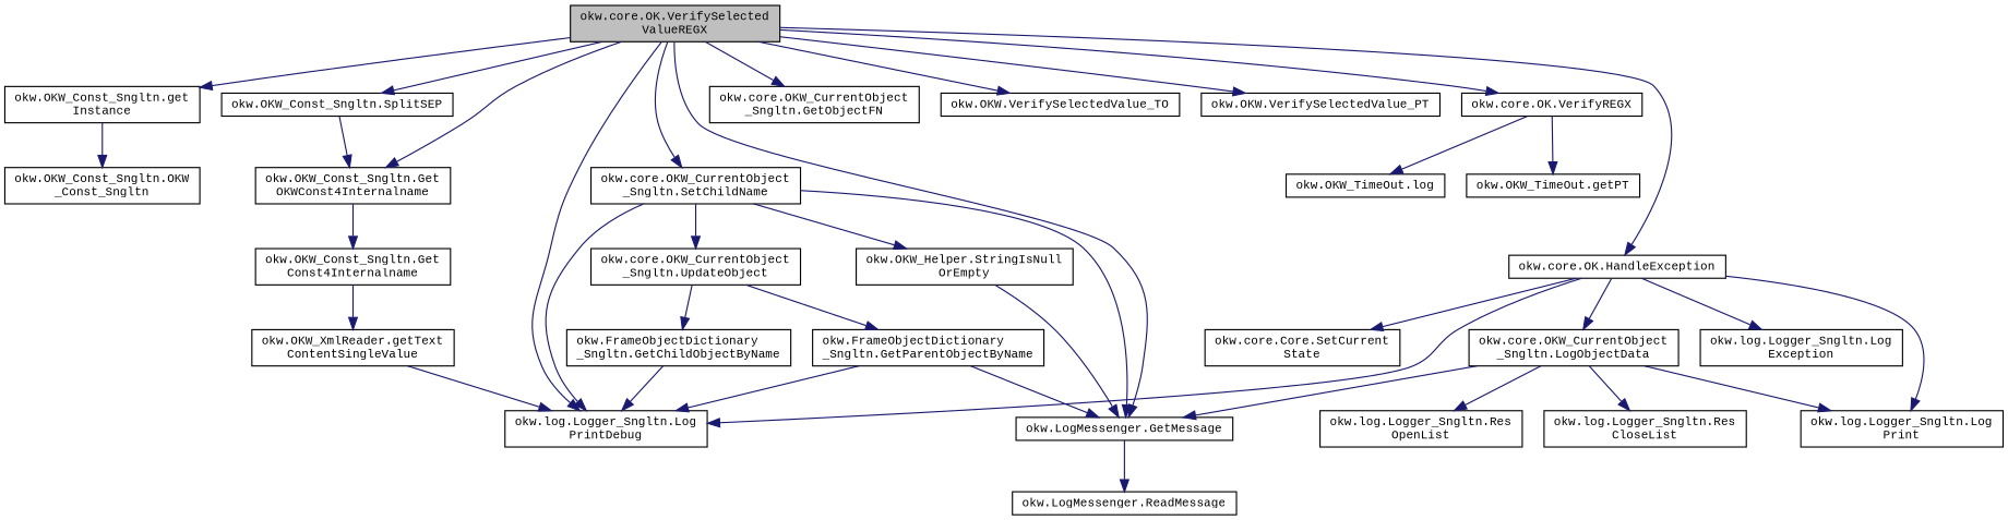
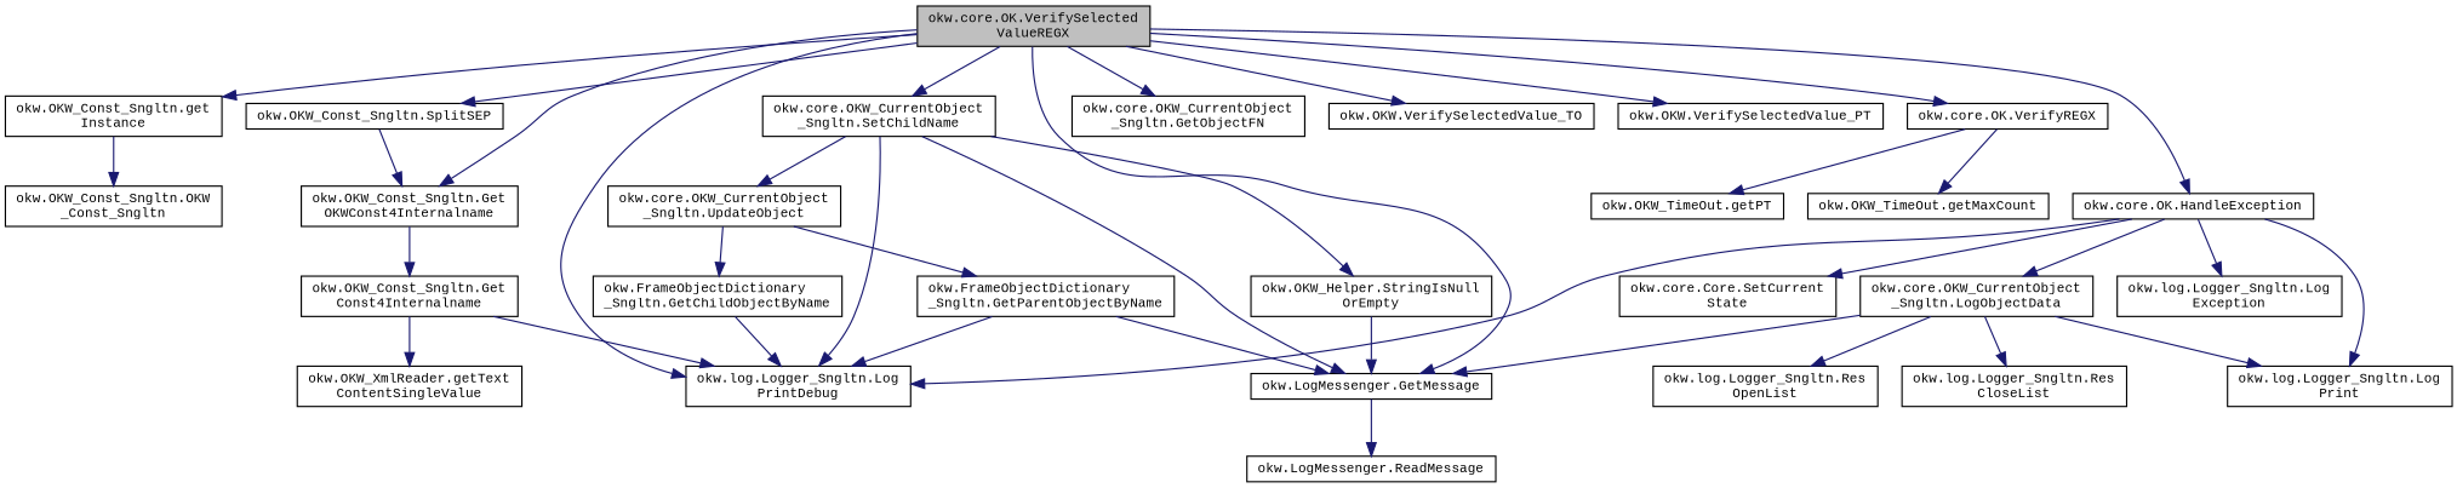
  digraph {
    fontname="Liberation Mono"
    rankdir=TB
    node [color=black fillcolor=white fontname="Liberation Mono" fontsize=10 shape=record style=filled]
    edge [color=midnightblue fontname="Liberation Mono" fontsize=10 labelfontname=Helvetica labelfontsize=10 style=solid]
    n1 [fillcolor=grey75 fontcolor=black height=0.2 label="okw.core.OK.VerifySelected\lValueREGX" width=0.4]
    n2 [height=0.2 label="okw.OKW_Const_Sngltn.get\lInstance" width=0.4]
    n3 [height=0.2 label="okw.OKW_Const_Sngltn.Get\lOKWConst4Internalname" width=0.4]
    n4 [height=0.2 label="okw.log.Logger_Sngltn.Log\lPrintDebug" width=0.4]
    n5 [height=0.2 label="okw.LogMessenger.GetMessage" width=0.4]
    n6 [height=0.2 label="okw.OKW_Const_Sngltn.SplitSEP" width=0.4]
    n7 [height=0.2 label="okw.core.OKW_CurrentObject\l_Sngltn.SetChildName" width=0.4]
    n8 [height=0.2 label="okw.core.OKW_CurrentObject\l_Sngltn.GetObjectFN" width=0.4]
    n9 [height=0.2 label="okw.OKW.VerifySelectedValue_TO" width=0.4]
    n10 [height=0.2 label="okw.OKW.VerifySelectedValue_PT" width=0.4]
    n11 [height=0.2 label="okw.core.OK.VerifyREGX" width=0.4]
    n12 [height=0.2 label="okw.core.OK.HandleException" width=0.4]
    n13 [height=0.2 label="okw.OKW_Const_Sngltn.OKW\l_Const_Sngltn" width=0.4]
    n14 [height=0.2 label="okw.OKW_Const_Sngltn.Get\lConst4Internalname" width=0.4]
    n15 [height=0.2 label="okw.LogMessenger.ReadMessage" width=0.4]
    n16 [height=0.2 label="okw.OKW_Helper.StringIsNull\lOrEmpty" width=0.4]
    n17 [height=0.2 label="okw.core.OKW_CurrentObject\l_Sngltn.UpdateObject" width=0.4]
-   n18 [height=0.2 label="okw.OKW_TimeOut.log" width=0.4]
+   n18 [height=0.2 label="okw.OKW_TimeOut.getMaxCount" width=0.4]
    n19 [height=0.2 label="okw.OKW_TimeOut.getPT" width=0.4]
    n20 [height=0.2 label="okw.log.Logger_Sngltn.Log\lPrint" width=0.4]
    n21 [height=0.2 label="okw.log.Logger_Sngltn.Log\lException" width=0.4]
    n22 [height=0.2 label="okw.core.OKW_CurrentObject\l_Sngltn.LogObjectData" width=0.4]
    n23 [height=0.2 label="okw.core.Core.SetCurrent\lState" width=0.4]
    n24 [height=0.2 label="okw.OKW_XmlReader.getText\lContentSingleValue" width=0.4]
    n25 [height=0.2 label="okw.FrameObjectDictionary\l_Sngltn.GetParentObjectByName" width=0.4]
    n26 [height=0.2 label="okw.FrameObjectDictionary\l_Sngltn.GetChildObjectByName" width=0.4]
    n27 [height=0.2 label="okw.log.Logger_Sngltn.Res\lOpenList" width=0.4]
    n28 [height=0.2 label="okw.log.Logger_Sngltn.Res\lCloseList" width=0.4]
    n1 -> n2
    n1 -> n3
    n1 -> n4
    n1 -> n5
    n1 -> n6
    n1 -> n7
    n1 -> n8
    n1 -> n9
    n1 -> n10
    n1 -> n11
    n1 -> n12
    n2 -> n13
    n3 -> n14
    n5 -> n15
    n6 -> n3
    n7 -> n4
    n7 -> n5
    n7 -> n16
    n7 -> n17
    n11 -> n18
    n11 -> n19
    n12 -> n4
    n12 -> n20
    n12 -> n21
    n12 -> n22
    n12 -> n23
-   n24 -> n4
+   n14 -> n4
    n14 -> n24
    n16 -> n5
    n17 -> n25
    n17 -> n26
    n22 -> n5
    n22 -> n20
    n22 -> n27
    n22 -> n28
    n25 -> n4
    n25 -> n5
    n26 -> n4
  }
